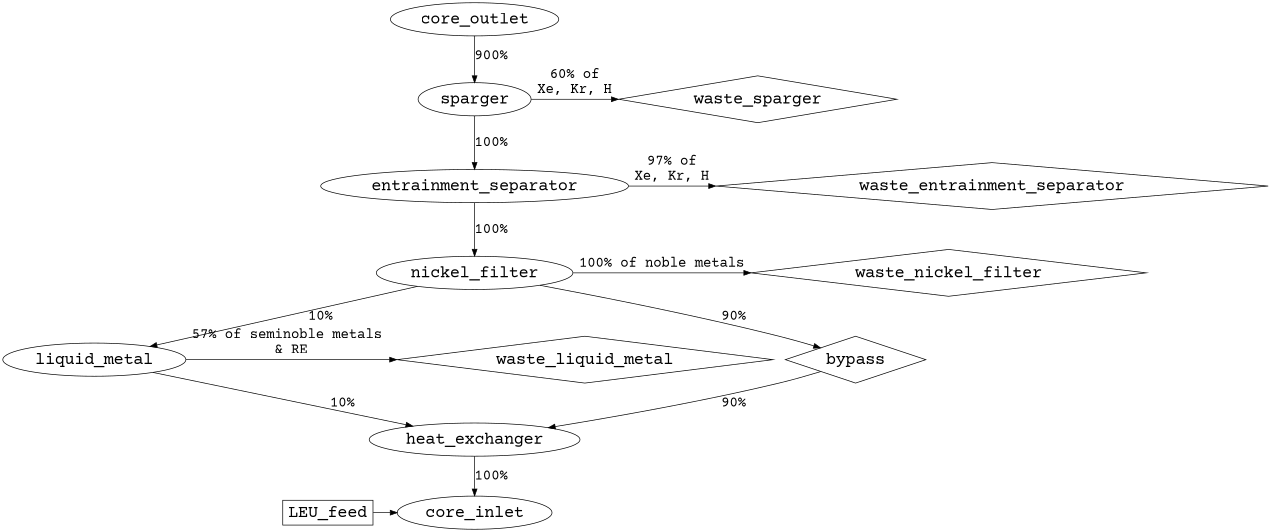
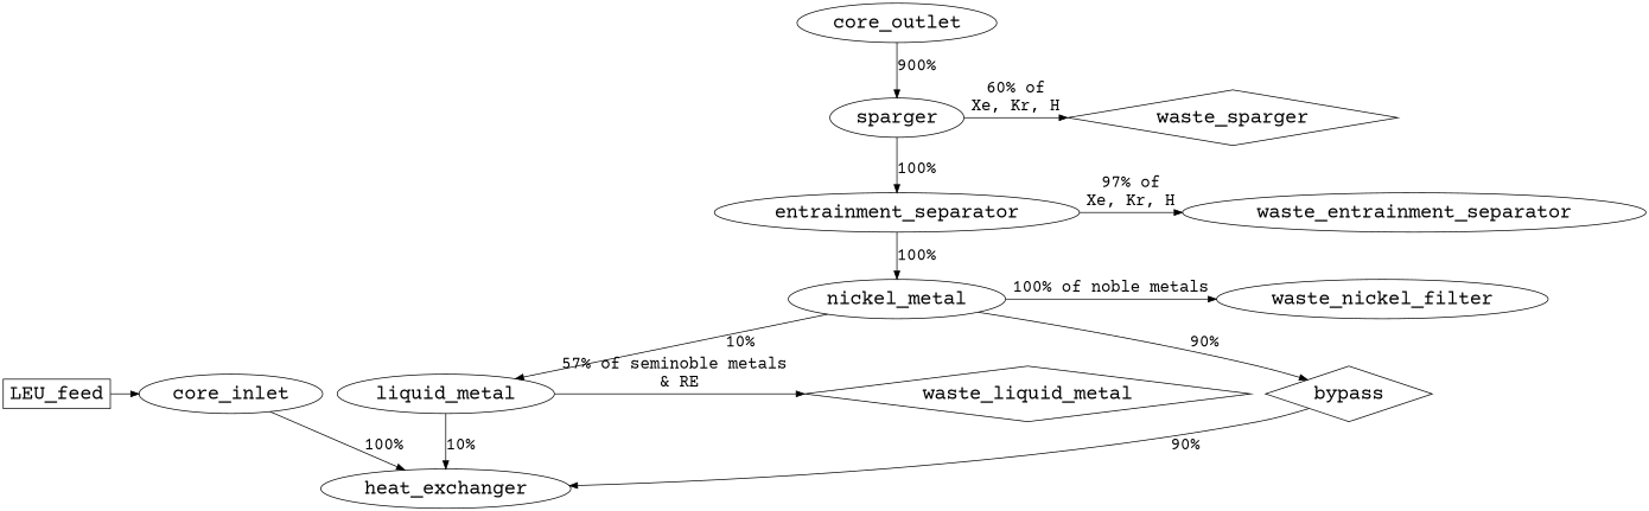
  digraph {
    fontname="Courier Prime"
    node [fontname="Courier Prime" fontsize=24]
    edge [fontname="Courier Prime" fontsize=20]
    sparger
    waste_sparger [shape=diamond]
    entrainment_separator
-   waste_entrainment_separator [shape=diamond]
-   nickel_filter
-   waste_nickel_filter [shape=diamond]
+   waste_entrainment_separator [shape=ellipse]
+   nickel_filter [label=nickel_metal]
+   waste_nickel_filter [shape=ellipse]
    liquid_metal
    waste_liquid_metal [shape=diamond]
    core_inlet
    LEU_feed [shape=box]
    bypass [shape=diamond]
    heat_exchanger
    core_outlet
    subgraph sub_1 {
      rank=same
      sparger
      waste_sparger
    }
    subgraph sub_2 {
      rank=same
      entrainment_separator
      waste_entrainment_separator
    }
    subgraph sub_3 {
      rank=same
      nickel_filter
      waste_nickel_filter
    }
    subgraph sub_4 {
      rank=same
      liquid_metal
      waste_liquid_metal
    }
    subgraph sub_5 {
      rank=same
      core_inlet
      LEU_feed
    }
    sparger -> waste_sparger [label="60% of\nXe, Kr, H"]
    sparger -> entrainment_separator [label="100%"]
    entrainment_separator -> waste_entrainment_separator [label="97% of\nXe, Kr, H"]
    entrainment_separator -> nickel_filter [label="100%"]
    nickel_filter -> waste_nickel_filter [label="100% of noble metals"]
    nickel_filter -> liquid_metal [label="10%"]
    nickel_filter -> bypass [label="90%"]
    liquid_metal -> waste_liquid_metal [label="57% of seminoble metals \n& RE"]
    liquid_metal -> heat_exchanger [label="10%"]
    LEU_feed -> core_inlet [fontsize=""]
    bypass -> heat_exchanger [label="90%"]
-   heat_exchanger -> core_inlet [label="100%"]
+   core_inlet -> heat_exchanger [label="100%"]
    core_outlet -> sparger [label="900%"]
  }
